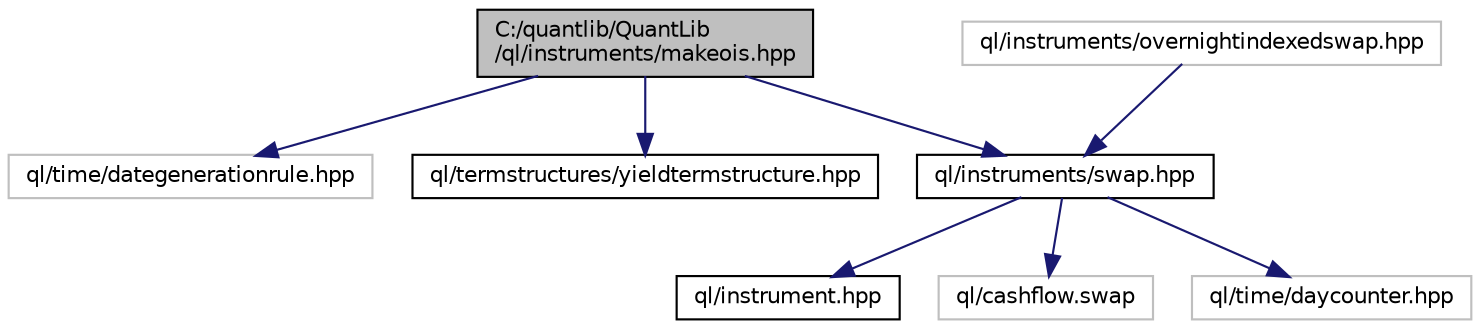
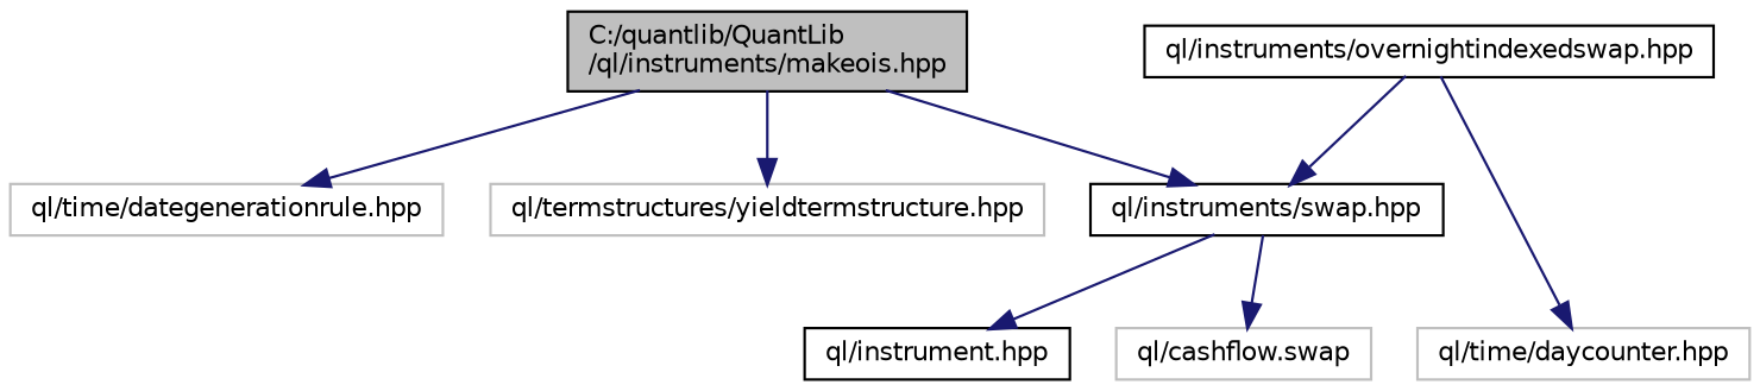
  digraph {
    node [color=black fillcolor=white fontname=Helvetica fontsize=10 shape=record style=filled]
    edge [color=midnightblue fontname=Helvetica fontsize=10 labelfontname=Helvetica labelfontsize=10 style=solid]
    n1 [fillcolor=grey75 fontcolor=black height=0.2 label="C:/quantlib/QuantLib\l/ql/instruments/makeois.hpp" width=0.4]
    n2 [color=grey75 height=0.2 label="ql/time/dategenerationrule.hpp" width=0.4]
-   n3 [height=0.2 label="ql/termstructures/yieldtermstructure.hpp" width=0.4]
+   n3 [color=grey75 height=0.2 label="ql/termstructures/yieldtermstructure.hpp" width=0.4]
    n4 [height=0.2 label="ql/instruments/swap.hpp" width=0.4]
-   n5 [color=grey75 height=0.2 label="ql/instruments/overnightindexedswap.hpp" width=0.4]
+   n5 [height=0.2 label="ql/instruments/overnightindexedswap.hpp" width=0.4]
    n6 [color=grey75 height=0.2 label="ql/time/daycounter.hpp" width=0.4]
    n7 [height=0.2 label="ql/instrument.hpp" width=0.4]
    n8 [color=grey75 height=0.2 label="ql/cashflow.swap" width=0.4]
    n1 -> n2
    n1 -> n3
    n1 -> n4
    n4 -> n7
    n4 -> n8
    n5 -> n4
-   n4 -> n6
+   n5 -> n6
  }
